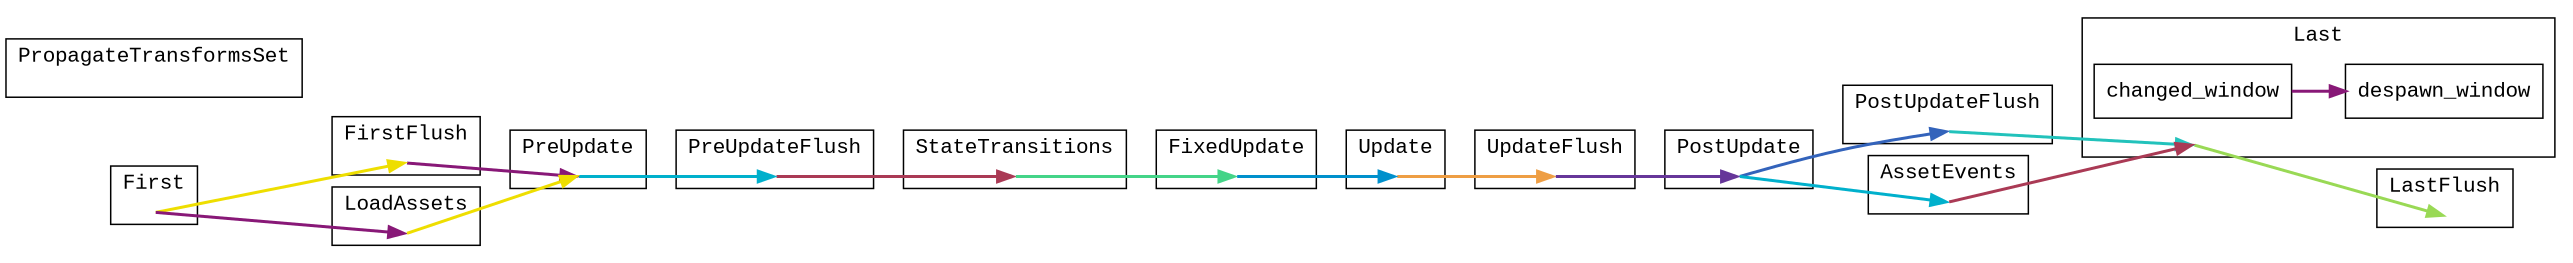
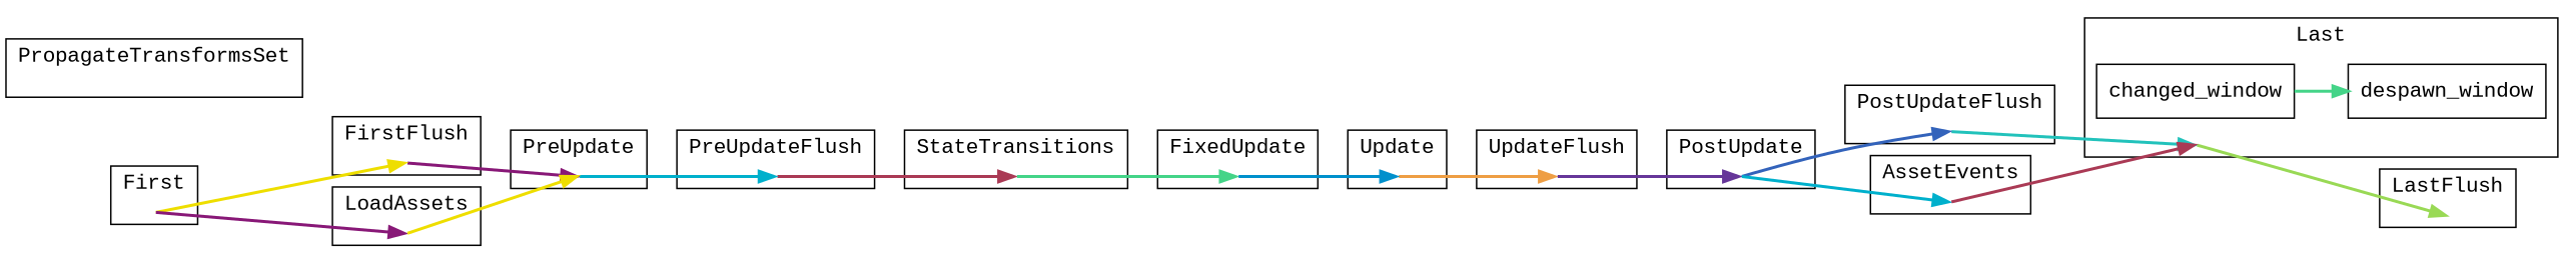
  digraph {
    bgcolor=white
    compound=true
    fontname="Liberation Mono"
    rankdir=LR
    splines=spline
    node [color=black fillcolor=white shape=point style=invis fontname="Liberation Mono"]
    edge [color="#881877" penwidth=2 fontname="Liberation Mono"]
    "set_marker_node_Set(2)" [height=0]
    "set_marker_node_Set(0)" [height=0]
    "set_marker_node_Set(3)" [height=0]
    "set_marker_node_Set(4)" [height=0]
    "set_marker_node_Set(5)" [height=0]
    "set_marker_node_Set(6)" [height=0]
    "set_marker_node_Set(7)" [height=0]
    "set_marker_node_Set(8)" [height=0]
    "set_marker_node_Set(9)" [height=0]
    "set_marker_node_Set(10)" [height=0]
    "set_marker_node_Set(11)" [height=0]
    "set_marker_node_Set(12)" [height=0]
    n13 [label=changed_window shape=box style=filled]
    n14 [label=despawn_window shape=box style=filled]
    "set_marker_node_Set(22)" [height=0]
    "set_marker_node_Set(59)" [height=0]
    "set_marker_node_Set(60)" [height=0]
    subgraph cluster_1 {
      color=black
      label=FirstFlush
      "set_marker_node_Set(2)"
    }
    subgraph cluster_2 {
      color=black
      label=Update
      "set_marker_node_Set(0)"
    }
    subgraph cluster_3 {
      color=black
      label=PreUpdateFlush
      "set_marker_node_Set(3)"
    }
    subgraph cluster_4 {
      color=black
      label=UpdateFlush
      "set_marker_node_Set(4)"
    }
    subgraph cluster_5 {
      color=black
      label=PostUpdateFlush
      "set_marker_node_Set(5)"
    }
    subgraph cluster_6 {
      color=black
      label=LastFlush
      "set_marker_node_Set(6)"
    }
    subgraph cluster_7 {
      color=black
      label=First
      "set_marker_node_Set(7)"
    }
    subgraph cluster_8 {
      color=black
      label=PreUpdate
      "set_marker_node_Set(8)"
    }
    subgraph cluster_9 {
      color=black
      label=StateTransitions
      "set_marker_node_Set(9)"
    }
    subgraph cluster_10 {
      color=black
      label=FixedUpdate
      "set_marker_node_Set(10)"
    }
    subgraph cluster_11 {
      color=black
      label=PostUpdate
      "set_marker_node_Set(11)"
    }
    subgraph cluster_12 {
      color=black
      label=Last
      "set_marker_node_Set(12)"
      n13
      n14
    }
    subgraph cluster_13 {
      color=black
      label=PropagateTransformsSet
      "set_marker_node_Set(22)"
    }
    subgraph cluster_14 {
      color=black
      label=LoadAssets
      "set_marker_node_Set(59)"
    }
    subgraph cluster_15 {
      color=black
      label=AssetEvents
      "set_marker_node_Set(60)"
    }
    "set_marker_node_Set(2)" -> "set_marker_node_Set(8)"
    "set_marker_node_Set(0)" -> "set_marker_node_Set(4)" [color="#ee9e44"]
    "set_marker_node_Set(3)" -> "set_marker_node_Set(9)" [color="#aa3a55"]
    "set_marker_node_Set(4)" -> "set_marker_node_Set(11)" [color="#663699"]
    "set_marker_node_Set(5)" -> "set_marker_node_Set(12)" [color="#22c2bb"]
    "set_marker_node_Set(7)" -> "set_marker_node_Set(2)" [color="#eede00"]
    "set_marker_node_Set(7)" -> "set_marker_node_Set(59)"
    "set_marker_node_Set(8)" -> "set_marker_node_Set(3)" [color="#00b0cc"]
    "set_marker_node_Set(9)" -> "set_marker_node_Set(10)" [color="#44d488"]
    "set_marker_node_Set(10)" -> "set_marker_node_Set(0)" [color="#0090cc"]
    "set_marker_node_Set(11)" -> "set_marker_node_Set(5)" [color="#3363bb"]
    "set_marker_node_Set(11)" -> "set_marker_node_Set(60)" [color="#00b0cc"]
    "set_marker_node_Set(12)" -> "set_marker_node_Set(6)" [color="#99d955"]
-   n13 -> n14
+   n13 -> n14 [color="#44d488"]
    "set_marker_node_Set(59)" -> "set_marker_node_Set(8)" [color="#eede00"]
    "set_marker_node_Set(60)" -> "set_marker_node_Set(12)" [color="#aa3a55"]
  }
